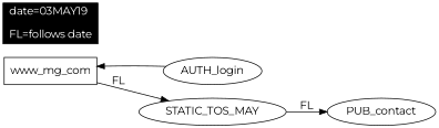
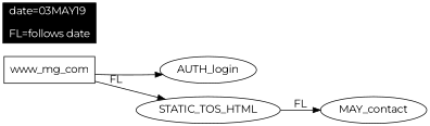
  digraph {
    fontname=Montserrat
    rankdir=LR
    node [fontname=Montserrat]
    edge [fontname=Montserrat]
    www_mg_com [shape=box]
    AUTH_login
-   STATIC_TOS_HTML [label=STATIC_TOS_MAY]
-   PUB_contact
+   STATIC_TOS_HTML
+   PUB_contact [label=MAY_contact]
    n5 [color=black fontcolor=white label="date=03MAY19\l\lFL=follows date" shape=box style=filled]
-   AUTH_login -> www_mg_com
+   www_mg_com -> AUTH_login
    www_mg_com -> STATIC_TOS_HTML [label=FL]
    STATIC_TOS_HTML -> PUB_contact [label=FL]
  }
